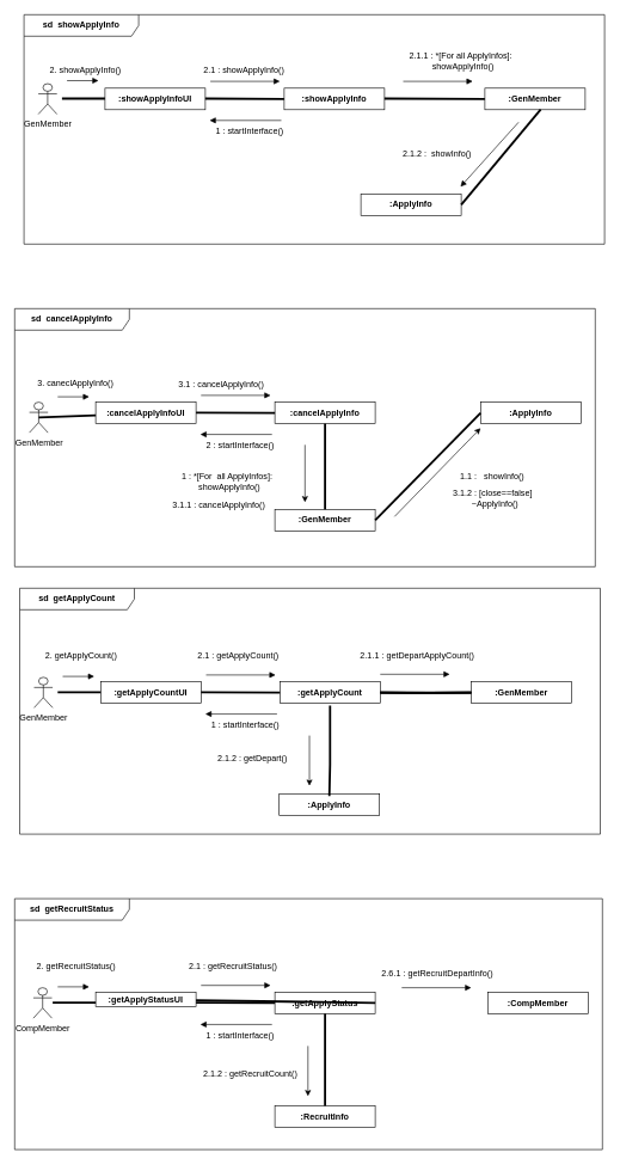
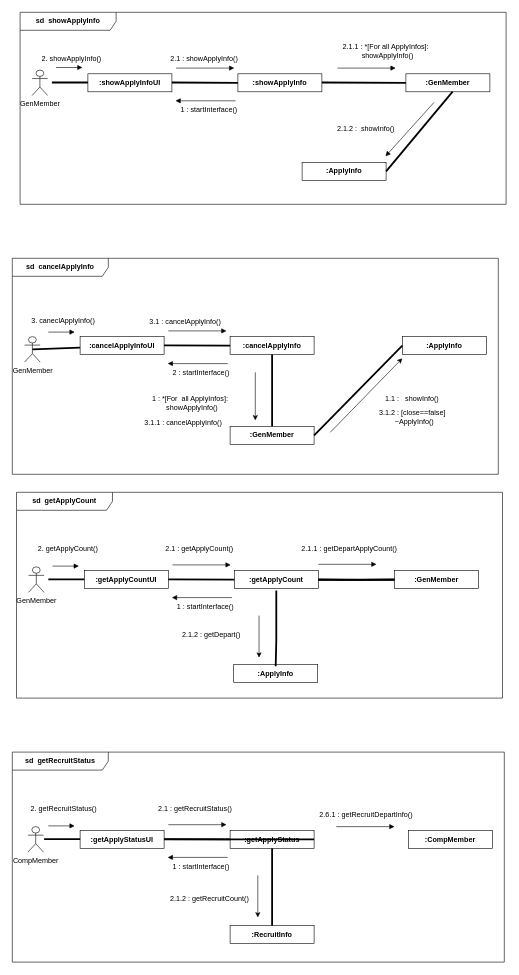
  <mxCell id="0" />
  <mxCell id="1" parent="0" />
  <mxCell id="2" value="&lt;b&gt;sd&amp;nbsp; showApplyInfo&lt;/b&gt;" style="shape=umlFrame;whiteSpace=wrap;html=1;pointerEvents=0;recursiveResize=0;container=1;collapsible=0;width=160;" vertex="1" parent="1"><mxGeometry x="33" y="20" width="810" height="320" as="geometry" /></mxCell>
  <mxCell id="3" value="GenMember" style="shape=umlActor;verticalLabelPosition=bottom;verticalAlign=top;html=1;outlineConnect=0;" vertex="1" parent="2"><mxGeometry x="20" y="96.25" width="26" height="42.5" as="geometry" /></mxCell>
  <mxCell id="4" value=":&lt;b style=&quot;border-color: var(--border-color);&quot;&gt;showApplyInfo&lt;/b&gt;UI" style="fontStyle=1;whiteSpace=wrap;html=1;" vertex="1" parent="2"><mxGeometry x="113" y="102.5" width="140" height="30" as="geometry" /></mxCell>
  <mxCell id="5" value=":GenMember" style="fontStyle=1;whiteSpace=wrap;html=1;" vertex="1" parent="2"><mxGeometry x="643" y="102.5" width="140" height="30" as="geometry" /></mxCell>
  <mxCell id="6" value=":&lt;b style=&quot;border-color: var(--border-color);&quot;&gt;showApplyInfo&lt;/b&gt;" style="fontStyle=1;whiteSpace=wrap;html=1;" vertex="1" parent="2"><mxGeometry x="363" y="102.5" width="140" height="30" as="geometry" /></mxCell>
  <mxCell id="7" value="" style="endArrow=none;startArrow=none;endFill=0;startFill=0;endSize=8;html=1;verticalAlign=bottom;labelBackgroundColor=none;strokeWidth=3;rounded=0;" edge="1" parent="2"><mxGeometry width="160" relative="1" as="geometry"><mxPoint x="53" y="117" as="sourcePoint" /><mxPoint x="113" y="117" as="targetPoint" /></mxGeometry></mxCell>
  <mxCell id="8" value="" style="endArrow=none;startArrow=none;endFill=0;startFill=0;endSize=8;html=1;verticalAlign=bottom;labelBackgroundColor=none;strokeWidth=3;rounded=0;entryX=0;entryY=0.5;entryDx=0;entryDy=0;" edge="1" parent="2" target="6"><mxGeometry width="160" relative="1" as="geometry"><mxPoint x="253" y="117" as="sourcePoint" /><mxPoint x="360" y="117" as="targetPoint" /></mxGeometry></mxCell>
  <mxCell id="9" value="" style="endArrow=none;startArrow=none;endFill=0;startFill=0;endSize=8;html=1;verticalAlign=bottom;labelBackgroundColor=none;strokeWidth=3;rounded=0;entryX=0;entryY=0.5;entryDx=0;entryDy=0;" edge="1" parent="2" target="5"><mxGeometry width="160" relative="1" as="geometry"><mxPoint x="503" y="117" as="sourcePoint" /><mxPoint x="610" y="120" as="targetPoint" /></mxGeometry></mxCell>
  <mxCell id="10" value="" style="html=1;verticalAlign=bottom;labelBackgroundColor=none;endArrow=block;endFill=1;rounded=0;" edge="1" parent="2"><mxGeometry width="160" relative="1" as="geometry"><mxPoint x="60" y="92" as="sourcePoint" /><mxPoint x="104" y="92" as="targetPoint" /></mxGeometry></mxCell>
  <mxCell id="11" value="" style="html=1;verticalAlign=bottom;labelBackgroundColor=none;endArrow=block;endFill=1;rounded=0;" edge="1" parent="2"><mxGeometry width="160" relative="1" as="geometry"><mxPoint x="260" y="93" as="sourcePoint" /><mxPoint x="357" y="93" as="targetPoint" /></mxGeometry></mxCell>
  <mxCell id="12" value="" style="html=1;verticalAlign=bottom;labelBackgroundColor=none;endArrow=block;endFill=1;rounded=0;" edge="1" parent="2"><mxGeometry width="160" relative="1" as="geometry"><mxPoint x="529" y="93" as="sourcePoint" /><mxPoint x="626" y="93" as="targetPoint" /></mxGeometry></mxCell>
  <mxCell id="13" value="" style="html=1;verticalAlign=bottom;labelBackgroundColor=none;endArrow=block;endFill=1;rounded=0;" edge="1" parent="2"><mxGeometry width="160" relative="1" as="geometry"><mxPoint x="359" y="147.5" as="sourcePoint" /><mxPoint x="259" y="147.5" as="targetPoint" /></mxGeometry></mxCell>
  <mxCell id="14" value="1 : startInterface()" style="text;html=1;strokeColor=none;fillColor=none;align=center;verticalAlign=middle;whiteSpace=wrap;rounded=0;" vertex="1" parent="2"><mxGeometry x="240" y="147.5" width="150" height="30" as="geometry" /></mxCell>
  <mxCell id="15" value="2. showApplyInfo()" style="text;html=1;strokeColor=none;fillColor=none;align=center;verticalAlign=middle;whiteSpace=wrap;rounded=0;" vertex="1" parent="2"><mxGeometry x="11" y="61.5" width="150" height="30" as="geometry" /></mxCell>
  <mxCell id="16" value="2.1 : showApplyInfo()" style="text;html=1;strokeColor=none;fillColor=none;align=center;verticalAlign=middle;whiteSpace=wrap;rounded=0;" vertex="1" parent="2"><mxGeometry x="232" y="62.5" width="150" height="30" as="geometry" /></mxCell>
  <mxCell id="17" value="2.1.1 : *[For all ApplyInfos]:&lt;br&gt;&amp;nbsp; showApplyInfo()" style="text;html=1;strokeColor=none;fillColor=none;align=center;verticalAlign=middle;whiteSpace=wrap;rounded=0;" vertex="1" parent="2"><mxGeometry x="503" y="50" width="213" height="30" as="geometry" /></mxCell>
  <mxCell id="18" value=":ApplyInfo" style="fontStyle=1;whiteSpace=wrap;html=1;" vertex="1" parent="2"><mxGeometry x="470" y="250" width="140" height="30" as="geometry" /></mxCell>
  <mxCell id="19" value="" style="endArrow=none;startArrow=none;endFill=0;startFill=0;endSize=8;html=1;verticalAlign=bottom;labelBackgroundColor=none;strokeWidth=3;rounded=0;entryX=0.556;entryY=0.989;entryDx=0;entryDy=0;exitX=1;exitY=0.5;exitDx=0;exitDy=0;entryPerimeter=0;" edge="1" parent="2" source="18" target="5"><mxGeometry width="160" relative="1" as="geometry"><mxPoint x="513" y="127" as="sourcePoint" /><mxPoint x="653" y="128" as="targetPoint" /></mxGeometry></mxCell>
  <mxCell id="20" value="2.1.2 :&amp;nbsp; showInfo()" style="text;html=1;strokeColor=none;fillColor=none;align=center;verticalAlign=middle;whiteSpace=wrap;rounded=0;" vertex="1" parent="2"><mxGeometry x="470" y="180" width="213" height="30" as="geometry" /></mxCell>
  <mxCell id="21" value="" style="html=1;verticalAlign=bottom;labelBackgroundColor=none;endArrow=block;endFill=1;rounded=0;" edge="1" parent="2"><mxGeometry width="160" relative="1" as="geometry"><mxPoint x="690" y="150" as="sourcePoint" /><mxPoint x="609" y="240" as="targetPoint" /></mxGeometry></mxCell>
  <mxCell id="22" value="&lt;b&gt;sd&amp;nbsp; cancelApplyInfo&lt;/b&gt;" style="shape=umlFrame;whiteSpace=wrap;html=1;pointerEvents=0;recursiveResize=0;container=1;collapsible=0;width=160;" vertex="1" parent="1"><mxGeometry x="20" y="430" width="810" height="360" as="geometry" /></mxCell>
  <mxCell id="23" value=":cancelApplyInfoUI" style="fontStyle=1;whiteSpace=wrap;html=1;" vertex="1" parent="22"><mxGeometry x="113" y="130.5" width="140" height="30" as="geometry" /></mxCell>
  <mxCell id="24" value=":ApplyInfo" style="fontStyle=1;whiteSpace=wrap;html=1;" vertex="1" parent="22"><mxGeometry x="650" y="130.5" width="140" height="30" as="geometry" /></mxCell>
  <mxCell id="25" value=":cancelApplyInfo" style="fontStyle=1;whiteSpace=wrap;html=1;" vertex="1" parent="22"><mxGeometry x="363" y="130.5" width="140" height="30" as="geometry" /></mxCell>
  <mxCell id="26" value="" style="endArrow=none;startArrow=none;endFill=0;startFill=0;endSize=8;html=1;verticalAlign=bottom;labelBackgroundColor=none;strokeWidth=3;rounded=0;exitX=0.5;exitY=0.5;exitDx=0;exitDy=0;exitPerimeter=0;" edge="1" parent="22" source="42"><mxGeometry width="160" relative="1" as="geometry"><mxPoint x="-57" y="143.25" as="sourcePoint" /><mxPoint x="113" y="149" as="targetPoint" /></mxGeometry></mxCell>
  <mxCell id="27" value="" style="endArrow=none;startArrow=none;endFill=0;startFill=0;endSize=8;html=1;verticalAlign=bottom;labelBackgroundColor=none;strokeWidth=3;rounded=0;entryX=0;entryY=0.5;entryDx=0;entryDy=0;" edge="1" parent="22" target="25"><mxGeometry width="160" relative="1" as="geometry"><mxPoint x="253" y="145" as="sourcePoint" /><mxPoint x="360" y="145" as="targetPoint" /></mxGeometry></mxCell>
  <mxCell id="28" value="" style="html=1;verticalAlign=bottom;labelBackgroundColor=none;endArrow=block;endFill=1;rounded=0;" edge="1" parent="22"><mxGeometry width="160" relative="1" as="geometry"><mxPoint x="60" y="123" as="sourcePoint" /><mxPoint x="104" y="123" as="targetPoint" /></mxGeometry></mxCell>
  <mxCell id="29" value="" style="html=1;verticalAlign=bottom;labelBackgroundColor=none;endArrow=block;endFill=1;rounded=0;" edge="1" parent="22"><mxGeometry width="160" relative="1" as="geometry"><mxPoint x="260" y="121" as="sourcePoint" /><mxPoint x="357" y="121" as="targetPoint" /></mxGeometry></mxCell>
  <mxCell id="30" value="" style="html=1;verticalAlign=bottom;labelBackgroundColor=none;endArrow=block;endFill=1;rounded=0;" edge="1" parent="22"><mxGeometry width="160" relative="1" as="geometry"><mxPoint x="359" y="175.5" as="sourcePoint" /><mxPoint x="259" y="175.5" as="targetPoint" /></mxGeometry></mxCell>
  <mxCell id="31" value="2 : startInterface()" style="text;html=1;strokeColor=none;fillColor=none;align=center;verticalAlign=middle;whiteSpace=wrap;rounded=0;" vertex="1" parent="22"><mxGeometry x="240" y="175.5" width="150" height="30" as="geometry" /></mxCell>
  <mxCell id="32" value="1.1 :&amp;nbsp;&amp;nbsp; showInfo()" style="text;html=1;strokeColor=none;fillColor=none;align=center;verticalAlign=middle;whiteSpace=wrap;rounded=0;" vertex="1" parent="22"><mxGeometry x="560" y="220" width="213" height="30" as="geometry" /></mxCell>
  <mxCell id="33" value=":GenMember" style="fontStyle=1;whiteSpace=wrap;html=1;" vertex="1" parent="22"><mxGeometry x="363" y="280" width="140" height="30" as="geometry" /></mxCell>
  <mxCell id="34" value="" style="endArrow=none;startArrow=none;endFill=0;startFill=0;endSize=8;html=1;verticalAlign=bottom;labelBackgroundColor=none;strokeWidth=3;rounded=0;exitX=0.5;exitY=1;exitDx=0;exitDy=0;entryX=0.5;entryY=0;entryDx=0;entryDy=0;" edge="1" parent="22" source="25" target="33"><mxGeometry width="160" relative="1" as="geometry"><mxPoint x="513" y="155" as="sourcePoint" /><mxPoint x="653" y="156" as="targetPoint" /></mxGeometry></mxCell>
  <mxCell id="35" value="" style="endArrow=classic;html=1;rounded=0;" edge="1" parent="22"><mxGeometry width="50" height="50" relative="1" as="geometry"><mxPoint x="405" y="190" as="sourcePoint" /><mxPoint x="405" y="270" as="targetPoint" /></mxGeometry></mxCell>
  <mxCell id="36" value="" style="endArrow=none;startArrow=none;endFill=0;startFill=0;endSize=8;html=1;verticalAlign=bottom;labelBackgroundColor=none;strokeWidth=3;rounded=0;entryX=0;entryY=0.5;entryDx=0;entryDy=0;exitX=1;exitY=0.5;exitDx=0;exitDy=0;" edge="1" parent="22" source="33" target="24"><mxGeometry width="160" relative="1" as="geometry"><mxPoint x="513" y="155" as="sourcePoint" /><mxPoint x="653" y="156" as="targetPoint" /></mxGeometry></mxCell>
  <mxCell id="37" value="" style="endArrow=classic;html=1;rounded=0;" edge="1" parent="22"><mxGeometry width="50" height="50" relative="1" as="geometry"><mxPoint x="530" y="290" as="sourcePoint" /><mxPoint x="650" y="166.75" as="targetPoint" /></mxGeometry></mxCell>
  <mxCell id="38" value="3.1 : cancelApplyInfo()" style="text;html=1;strokeColor=none;fillColor=none;align=center;verticalAlign=middle;whiteSpace=wrap;rounded=0;" vertex="1" parent="22"><mxGeometry x="223.5" y="90.5" width="129" height="30" as="geometry" /></mxCell>
  <mxCell id="39" value="3. caneclApplyInfo()" style="text;html=1;strokeColor=none;fillColor=none;align=center;verticalAlign=middle;whiteSpace=wrap;rounded=0;" vertex="1" parent="22"><mxGeometry x="10" y="89.5" width="150" height="30" as="geometry" /></mxCell>
  <mxCell id="40" value="3.1.1 : cancelApplyInfo()" style="text;html=1;strokeColor=none;fillColor=none;align=center;verticalAlign=middle;whiteSpace=wrap;rounded=0;" vertex="1" parent="22"><mxGeometry x="216" y="260" width="138" height="30" as="geometry" /></mxCell>
  <mxCell id="41" value="1 : *[For&amp;nbsp; all ApplyInfos]:&lt;br&gt;&amp;nbsp; showApplyInfo()" style="text;html=1;strokeColor=none;fillColor=none;align=center;verticalAlign=middle;whiteSpace=wrap;rounded=0;" vertex="1" parent="22"><mxGeometry x="190" y="227" width="213" height="30" as="geometry" /></mxCell>
  <mxCell id="42" value="GenMember" style="shape=umlActor;verticalLabelPosition=bottom;verticalAlign=top;html=1;outlineConnect=0;" vertex="1" parent="22"><mxGeometry x="20.5" y="130.5" width="26" height="42.5" as="geometry" /></mxCell>
  <mxCell id="43" value="3.1.2 : [close==false]&lt;br&gt;&amp;nbsp; ~ApplyInfo()" style="text;html=1;strokeColor=none;fillColor=none;align=center;verticalAlign=middle;whiteSpace=wrap;rounded=0;" vertex="1" parent="22"><mxGeometry x="531.5" y="250" width="270" height="30" as="geometry" /></mxCell>
  <mxCell id="44" value="&lt;b&gt;sd&amp;nbsp; getRecruitStatus&lt;/b&gt;" style="shape=umlFrame;whiteSpace=wrap;html=1;pointerEvents=0;recursiveResize=0;container=1;collapsible=0;width=160;" vertex="1" parent="1"><mxGeometry x="20" y="1253" width="820" height="350" as="geometry" /></mxCell>
  <mxCell id="45" value="CompMember" style="shape=umlActor;verticalLabelPosition=bottom;verticalAlign=top;html=1;outlineConnect=0;" vertex="1" parent="44"><mxGeometry x="26" y="124.25" width="26" height="42.5" as="geometry" /></mxCell>
- <mxCell id="46" value=":&lt;b style=&quot;border-color: var(--border-color);&quot;&gt;getApplyStatusUI&lt;/b&gt;" style="fontStyle=1;whiteSpace=wrap;html=1;" vertex="1" parent="44"><mxGeometry x="113" y="130.5" width="140" height="20" as="geometry" /></mxCell>
+ <mxCell id="46" value=":&lt;b style=&quot;border-color: var(--border-color);&quot;&gt;getApplyStatusUI&lt;/b&gt;" style="fontStyle=1;whiteSpace=wrap;html=1;" vertex="1" parent="44"><mxGeometry x="113" y="130.5" width="140" height="30" as="geometry" /></mxCell>
  <mxCell id="47" value=":&lt;b style=&quot;border-color: var(--border-color);&quot;&gt;getApplyStatus&lt;/b&gt;" style="fontStyle=1;whiteSpace=wrap;html=1;" vertex="1" parent="44"><mxGeometry x="363" y="130.5" width="140" height="30" as="geometry" /></mxCell>
  <mxCell id="48" value="" style="endArrow=none;startArrow=none;endFill=0;startFill=0;endSize=8;html=1;verticalAlign=bottom;labelBackgroundColor=none;strokeWidth=3;rounded=0;" edge="1" parent="44"><mxGeometry width="160" relative="1" as="geometry"><mxPoint x="53" y="145" as="sourcePoint" /><mxPoint x="113" y="145" as="targetPoint" /></mxGeometry></mxCell>
  <mxCell id="49" value="" style="endArrow=none;startArrow=none;endFill=0;startFill=0;endSize=8;html=1;verticalAlign=bottom;labelBackgroundColor=none;strokeWidth=3;rounded=0;entryX=0;entryY=0.5;entryDx=0;entryDy=0;" edge="1" parent="44" target="47"><mxGeometry width="160" relative="1" as="geometry"><mxPoint x="253" y="145" as="sourcePoint" /><mxPoint x="360" y="145" as="targetPoint" /></mxGeometry></mxCell>
  <mxCell id="50" value="" style="html=1;verticalAlign=bottom;labelBackgroundColor=none;endArrow=block;endFill=1;rounded=0;" edge="1" parent="44"><mxGeometry width="160" relative="1" as="geometry"><mxPoint x="60" y="123" as="sourcePoint" /><mxPoint x="104" y="123" as="targetPoint" /></mxGeometry></mxCell>
  <mxCell id="51" value="" style="html=1;verticalAlign=bottom;labelBackgroundColor=none;endArrow=block;endFill=1;rounded=0;" edge="1" parent="44"><mxGeometry width="160" relative="1" as="geometry"><mxPoint x="260" y="121" as="sourcePoint" /><mxPoint x="357" y="121" as="targetPoint" /></mxGeometry></mxCell>
  <mxCell id="52" value="" style="html=1;verticalAlign=bottom;labelBackgroundColor=none;endArrow=block;endFill=1;rounded=0;" edge="1" parent="44"><mxGeometry width="160" relative="1" as="geometry"><mxPoint x="359" y="175.5" as="sourcePoint" /><mxPoint x="259" y="175.5" as="targetPoint" /></mxGeometry></mxCell>
  <mxCell id="53" value="1 : startInterface()" style="text;html=1;strokeColor=none;fillColor=none;align=center;verticalAlign=middle;whiteSpace=wrap;rounded=0;" vertex="1" parent="44"><mxGeometry x="240" y="175.5" width="150" height="30" as="geometry" /></mxCell>
  <mxCell id="54" value="2. getRecruitStatus()" style="text;html=1;strokeColor=none;fillColor=none;align=center;verticalAlign=middle;whiteSpace=wrap;rounded=0;" vertex="1" parent="44"><mxGeometry x="11" y="80" width="150" height="30" as="geometry" /></mxCell>
  <mxCell id="55" value="2.1 : getRecruitStatus()" style="text;html=1;strokeColor=none;fillColor=none;align=center;verticalAlign=middle;whiteSpace=wrap;rounded=0;" vertex="1" parent="44"><mxGeometry x="230" y="80" width="150" height="30" as="geometry" /></mxCell>
  <mxCell id="56" value=":CompMember" style="fontStyle=1;whiteSpace=wrap;html=1;" vertex="1" parent="44"><mxGeometry x="660" y="130.5" width="140" height="30" as="geometry" /></mxCell>
  <mxCell id="57" value="" style="endArrow=none;startArrow=none;endFill=0;startFill=0;endSize=8;html=1;verticalAlign=bottom;labelBackgroundColor=none;strokeWidth=3;rounded=0;exitX=1;exitY=0.5;exitDx=0;exitDy=0;" edge="1" parent="44" source="47" target="46"><mxGeometry width="160" relative="1" as="geometry"><mxPoint x="513" y="155" as="sourcePoint" /><mxPoint x="653" y="156" as="targetPoint" /></mxGeometry></mxCell>
  <mxCell id="58" value="" style="html=1;verticalAlign=bottom;labelBackgroundColor=none;endArrow=block;endFill=1;rounded=0;" edge="1" parent="44"><mxGeometry width="160" relative="1" as="geometry"><mxPoint x="540" y="124.25" as="sourcePoint" /><mxPoint x="637" y="124.25" as="targetPoint" /></mxGeometry></mxCell>
  <mxCell id="59" value=":RecruitInfo" style="fontStyle=1;whiteSpace=wrap;html=1;" vertex="1" parent="44"><mxGeometry x="363" y="289" width="140" height="30" as="geometry" /></mxCell>
  <mxCell id="60" value="" style="endArrow=none;startArrow=none;endFill=0;startFill=0;endSize=8;html=1;verticalAlign=bottom;labelBackgroundColor=none;strokeWidth=3;rounded=0;exitX=0.5;exitY=0;exitDx=0;exitDy=0;entryX=0.5;entryY=1;entryDx=0;entryDy=0;" edge="1" parent="44" source="59" target="47"><mxGeometry width="160" relative="1" as="geometry"><mxPoint x="513" y="156" as="sourcePoint" /><mxPoint x="670" y="156" as="targetPoint" /></mxGeometry></mxCell>
  <mxCell id="61" value="2.6.1 :&amp;nbsp;getRecruitDepartInfo()" style="text;html=1;strokeColor=none;fillColor=none;align=center;verticalAlign=middle;whiteSpace=wrap;rounded=0;" vertex="1" parent="44"><mxGeometry x="500" y="90" width="180" height="30" as="geometry" /></mxCell>
  <mxCell id="62" value="2.1.2 :&amp;nbsp;getRecruitCount()" style="text;html=1;strokeColor=none;fillColor=none;align=center;verticalAlign=middle;whiteSpace=wrap;rounded=0;" vertex="1" parent="44"><mxGeometry x="239" y="230" width="180" height="30" as="geometry" /></mxCell>
  <mxCell id="63" value="" style="endArrow=classic;html=1;rounded=0;" edge="1" parent="44"><mxGeometry width="50" height="50" relative="1" as="geometry"><mxPoint x="409.17" y="205.5" as="sourcePoint" /><mxPoint x="409.17" y="275.5" as="targetPoint" /></mxGeometry></mxCell>
  <mxCell id="64" value="&lt;b&gt;sd&amp;nbsp; getApplyCount&lt;/b&gt;" style="shape=umlFrame;whiteSpace=wrap;html=1;pointerEvents=0;recursiveResize=0;container=1;collapsible=0;width=160;" vertex="1" parent="1"><mxGeometry x="27" y="820" width="810" height="343" as="geometry" /></mxCell>
  <mxCell id="65" value="GenMember" style="shape=umlActor;verticalLabelPosition=bottom;verticalAlign=top;html=1;outlineConnect=0;" vertex="1" parent="64"><mxGeometry x="20" y="124.25" width="26" height="42.5" as="geometry" /></mxCell>
  <mxCell id="66" value=":&lt;b style=&quot;border-color: var(--border-color);&quot;&gt;getApplyCount&lt;/b&gt;UI" style="fontStyle=1;whiteSpace=wrap;html=1;" vertex="1" parent="64"><mxGeometry x="113" y="130.5" width="140" height="30" as="geometry" /></mxCell>
  <mxCell id="67" value=":&lt;b style=&quot;border-color: var(--border-color);&quot;&gt;getApplyCount&lt;/b&gt;" style="fontStyle=1;whiteSpace=wrap;html=1;" vertex="1" parent="64"><mxGeometry x="363" y="130.5" width="140" height="30" as="geometry" /></mxCell>
  <mxCell id="68" value="" style="endArrow=none;startArrow=none;endFill=0;startFill=0;endSize=8;html=1;verticalAlign=bottom;labelBackgroundColor=none;strokeWidth=3;rounded=0;" edge="1" parent="64"><mxGeometry width="160" relative="1" as="geometry"><mxPoint x="53" y="145" as="sourcePoint" /><mxPoint x="113" y="145" as="targetPoint" /></mxGeometry></mxCell>
  <mxCell id="69" value="" style="endArrow=none;startArrow=none;endFill=0;startFill=0;endSize=8;html=1;verticalAlign=bottom;labelBackgroundColor=none;strokeWidth=3;rounded=0;entryX=0;entryY=0.5;entryDx=0;entryDy=0;" edge="1" parent="64" target="67"><mxGeometry width="160" relative="1" as="geometry"><mxPoint x="253" y="145" as="sourcePoint" /><mxPoint x="360" y="145" as="targetPoint" /></mxGeometry></mxCell>
  <mxCell id="70" value="" style="html=1;verticalAlign=bottom;labelBackgroundColor=none;endArrow=block;endFill=1;rounded=0;" edge="1" parent="64"><mxGeometry width="160" relative="1" as="geometry"><mxPoint x="60" y="123" as="sourcePoint" /><mxPoint x="104" y="123" as="targetPoint" /></mxGeometry></mxCell>
  <mxCell id="71" value="" style="html=1;verticalAlign=bottom;labelBackgroundColor=none;endArrow=block;endFill=1;rounded=0;" edge="1" parent="64"><mxGeometry width="160" relative="1" as="geometry"><mxPoint x="260" y="121" as="sourcePoint" /><mxPoint x="357" y="121" as="targetPoint" /></mxGeometry></mxCell>
  <mxCell id="72" value="" style="html=1;verticalAlign=bottom;labelBackgroundColor=none;endArrow=block;endFill=1;rounded=0;" edge="1" parent="64"><mxGeometry width="160" relative="1" as="geometry"><mxPoint x="359" y="175.5" as="sourcePoint" /><mxPoint x="259" y="175.5" as="targetPoint" /></mxGeometry></mxCell>
  <mxCell id="73" value="1 : startInterface()" style="text;html=1;strokeColor=none;fillColor=none;align=center;verticalAlign=middle;whiteSpace=wrap;rounded=0;" vertex="1" parent="64"><mxGeometry x="240" y="175.5" width="150" height="30" as="geometry" /></mxCell>
  <mxCell id="74" value="2. getApplyCount()" style="text;html=1;strokeColor=none;fillColor=none;align=center;verticalAlign=middle;whiteSpace=wrap;rounded=0;" vertex="1" parent="64"><mxGeometry x="11" y="80" width="150" height="30" as="geometry" /></mxCell>
  <mxCell id="75" value="2.1 : getApplyCount()" style="text;html=1;strokeColor=none;fillColor=none;align=center;verticalAlign=middle;whiteSpace=wrap;rounded=0;" vertex="1" parent="64"><mxGeometry x="230" y="80" width="150" height="30" as="geometry" /></mxCell>
  <mxCell id="76" value=":GenMember" style="fontStyle=1;whiteSpace=wrap;html=1;" vertex="1" parent="64"><mxGeometry x="630" y="130.5" width="140" height="30" as="geometry" /></mxCell>
  <mxCell id="77" value="" style="endArrow=none;startArrow=none;endFill=0;startFill=0;endSize=8;html=1;verticalAlign=bottom;labelBackgroundColor=none;strokeWidth=3;rounded=0;exitX=1;exitY=0.5;exitDx=0;exitDy=0;entryX=0;entryY=0.5;entryDx=0;entryDy=0;" edge="1" parent="64" source="67" target="76"><mxGeometry width="160" relative="1" as="geometry"><mxPoint x="513" y="155" as="sourcePoint" /><mxPoint x="653" y="156" as="targetPoint" /></mxGeometry></mxCell>
  <mxCell id="78" value="2.1.1 :&amp;nbsp;getDepartApplyCount()" style="text;html=1;strokeColor=none;fillColor=none;align=center;verticalAlign=middle;whiteSpace=wrap;rounded=0;" vertex="1" parent="64"><mxGeometry x="470" y="80" width="170" height="30" as="geometry" /></mxCell>
  <mxCell id="79" value="" style="html=1;verticalAlign=bottom;labelBackgroundColor=none;endArrow=block;endFill=1;rounded=0;" edge="1" parent="64"><mxGeometry width="160" relative="1" as="geometry"><mxPoint x="503" y="120" as="sourcePoint" /><mxPoint x="600" y="120" as="targetPoint" /></mxGeometry></mxCell>
  <mxCell id="80" value=":ApplyInfo" style="fontStyle=1;whiteSpace=wrap;html=1;" vertex="1" parent="64"><mxGeometry x="362" y="287" width="140" height="30" as="geometry" /></mxCell>
  <mxCell id="81" value="" style="endArrow=none;startArrow=none;endFill=0;startFill=0;endSize=8;html=1;verticalAlign=bottom;labelBackgroundColor=none;strokeWidth=3;rounded=0;exitX=1;exitY=0.5;exitDx=0;exitDy=0;entryX=0;entryY=0.5;entryDx=0;entryDy=0;" edge="1" parent="64" source="67" target="76"><mxGeometry width="160" relative="1" as="geometry"><mxPoint x="570" y="1493" as="sourcePoint" /><mxPoint x="697" y="1493" as="targetPoint" /><Array as="points"><mxPoint x="573" y="146" /></Array></mxGeometry></mxCell>
  <mxCell id="82" value="" style="endArrow=none;startArrow=none;endFill=0;startFill=0;endSize=8;html=1;verticalAlign=bottom;labelBackgroundColor=none;strokeWidth=3;rounded=0;exitX=1;exitY=0.5;exitDx=0;exitDy=0;entryX=0;entryY=0.5;entryDx=0;entryDy=0;" edge="1" parent="64" source="67" target="76"><mxGeometry width="160" relative="1" as="geometry"><mxPoint x="570" y="1493" as="sourcePoint" /><mxPoint x="697" y="1493" as="targetPoint" /><Array as="points"><mxPoint x="543" y="146" /><mxPoint x="573" y="146" /></Array></mxGeometry></mxCell>
  <mxCell id="83" value="" style="endArrow=none;startArrow=none;endFill=0;startFill=0;endSize=8;html=1;verticalAlign=bottom;labelBackgroundColor=none;strokeWidth=3;rounded=0;entryX=0.5;entryY=1;entryDx=0;entryDy=0;exitX=0.5;exitY=0;exitDx=0;exitDy=0;" edge="1" parent="64"><mxGeometry width="160" relative="1" as="geometry"><mxPoint x="432" y="290" as="sourcePoint" /><mxPoint x="433.0" y="163.5" as="targetPoint" /><Array as="points"><mxPoint x="433" y="246" /><mxPoint x="433" y="216" /></Array></mxGeometry></mxCell>
  <mxCell id="84" value="" style="endArrow=classic;html=1;rounded=0;" edge="1" parent="64"><mxGeometry width="50" height="50" relative="1" as="geometry"><mxPoint x="404.23" y="205.5" as="sourcePoint" /><mxPoint x="404.23" y="275.5" as="targetPoint" /></mxGeometry></mxCell>
  <mxCell id="85" value="2.1.2 : getDepart()" style="text;html=1;strokeColor=none;fillColor=none;align=center;verticalAlign=middle;whiteSpace=wrap;rounded=0;" vertex="1" parent="64"><mxGeometry x="240" y="223" width="170" height="30" as="geometry" /></mxCell>
